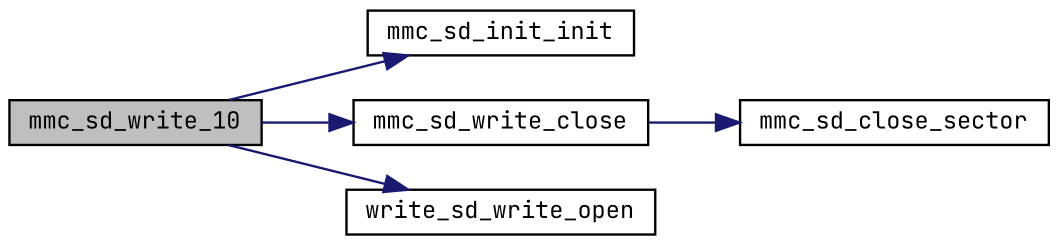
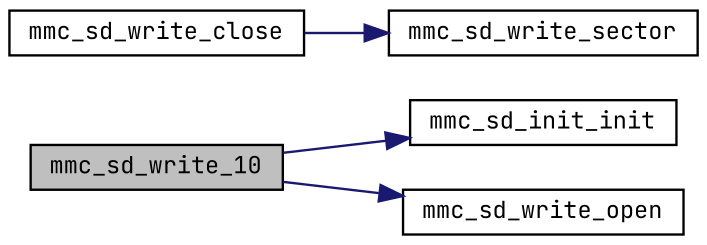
  digraph {
    fontname="JetBrains Mono"
    rankdir=LR
    node [color=black fillcolor=white fontname="JetBrains Mono" fontsize=10 shape=record style=filled]
    edge [color=midnightblue fontname="JetBrains Mono" fontsize=10 labelfontname="FreeSans.ttf" labelfontsize=10 style=solid]
    n1 [fillcolor=grey75 fontcolor=black height=0.2 label=mmc_sd_write_10 width=0.4]
    n2 [height=0.2 label=mmc_sd_init_init width=0.4]
    n3 [height=0.2 label=mmc_sd_write_close width=0.4]
-   n4 [height=0.2 label=write_sd_write_open width=0.4]
-   n5 [height=0.2 label=mmc_sd_close_sector width=0.4]
+   n4 [height=0.2 label=mmc_sd_write_open width=0.4]
+   n5 [height=0.2 label=mmc_sd_write_sector width=0.4]
    n1 -> n2
-   n1 -> n3
    n1 -> n4
    n3 -> n5
  }
